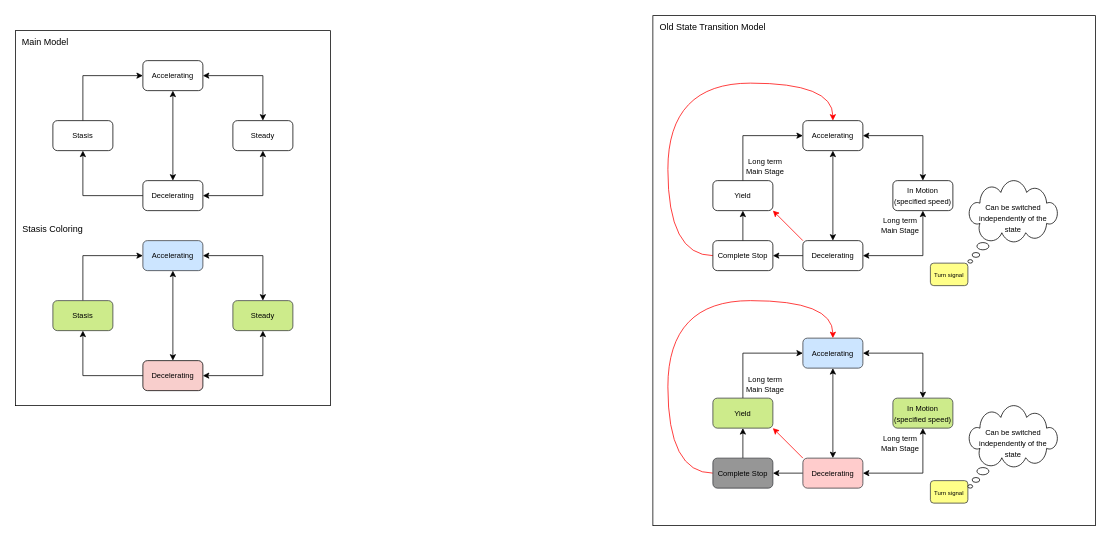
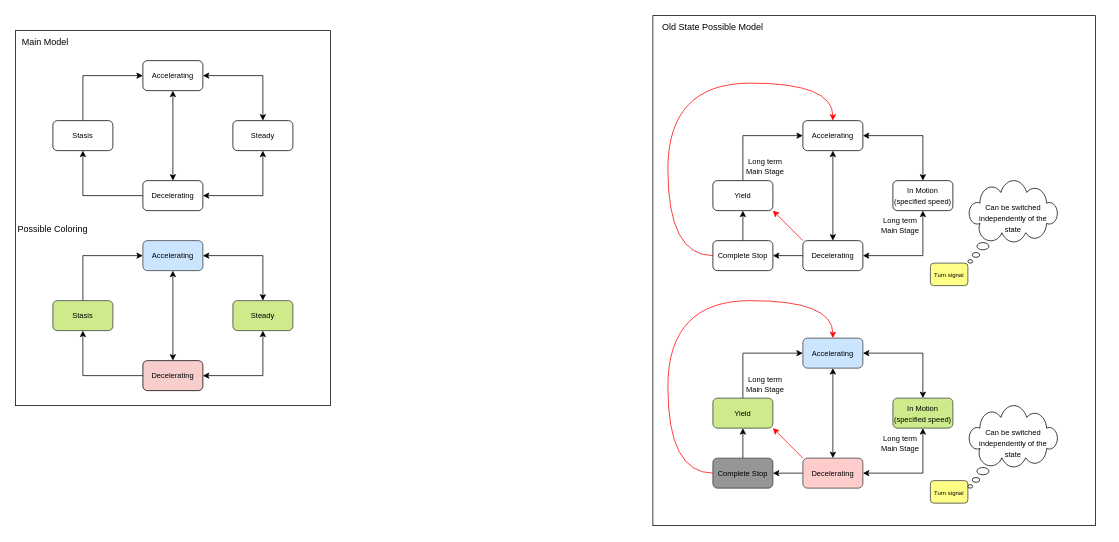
  <mxCell id="0" />
  <mxCell id="1" parent="0" />
  <mxCell id="2" value="" style="rounded=0;whiteSpace=wrap;html=1;" vertex="1" parent="1"><mxGeometry x="20" y="40" width="420" height="500" as="geometry" /></mxCell>
  <mxCell id="3" value="" style="group" vertex="1" connectable="0" parent="1"><mxGeometry x="870" y="20" width="600" height="680" as="geometry" /></mxCell>
  <mxCell id="4" value="" style="rounded=0;whiteSpace=wrap;html=1;" vertex="1" parent="3"><mxGeometry width="590" height="680" as="geometry" /></mxCell>
  <mxCell id="5" value="" style="group" parent="3" vertex="1" connectable="0"><mxGeometry x="20" y="380" width="580" height="270" as="geometry" /></mxCell>
  <mxCell id="6" style="edgeStyle=orthogonalEdgeStyle;rounded=0;orthogonalLoop=1;jettySize=auto;html=1;entryX=0;entryY=0.5;entryDx=0;entryDy=0;" parent="5" source="7" target="9" edge="1"><mxGeometry relative="1" as="geometry"><Array as="points"><mxPoint x="100" y="70" /></Array></mxGeometry></mxCell>
  <mxCell id="7" value="&lt;font style=&quot;font-size: 10px;&quot;&gt;Yield&lt;/font&gt;" style="rounded=1;whiteSpace=wrap;html=1;fillColor=#cdeb8b;strokeColor=#36393d;" parent="5" vertex="1"><mxGeometry x="60" y="130" width="80" height="40" as="geometry" /></mxCell>
  <mxCell id="8" style="edgeStyle=orthogonalEdgeStyle;rounded=0;orthogonalLoop=1;jettySize=auto;html=1;entryX=0.5;entryY=0;entryDx=0;entryDy=0;startArrow=classic;startFill=1;" parent="5" source="9" target="15" edge="1"><mxGeometry relative="1" as="geometry" /></mxCell>
  <mxCell id="9" value="&lt;font style=&quot;font-size: 10px;&quot;&gt;Accelerating&lt;/font&gt;" style="rounded=1;whiteSpace=wrap;html=1;fillColor=#cce5ff;strokeColor=#36393d;" parent="5" vertex="1"><mxGeometry x="180" y="50" width="80" height="40" as="geometry" /></mxCell>
  <mxCell id="10" style="edgeStyle=orthogonalEdgeStyle;rounded=0;orthogonalLoop=1;jettySize=auto;html=1;entryX=0.5;entryY=1;entryDx=0;entryDy=0;startArrow=classic;startFill=1;" parent="5" source="14" target="9" edge="1"><mxGeometry relative="1" as="geometry" /></mxCell>
  <mxCell id="11" value="" style="edgeStyle=orthogonalEdgeStyle;rounded=0;orthogonalLoop=1;jettySize=auto;html=1;" parent="5" source="14" target="18" edge="1"><mxGeometry relative="1" as="geometry" /></mxCell>
  <mxCell id="12" style="rounded=0;orthogonalLoop=1;jettySize=auto;html=1;exitX=0;exitY=0;exitDx=0;exitDy=0;entryX=1;entryY=1;entryDx=0;entryDy=0;fillColor=#f8cecc;strokeColor=#ff0000;" parent="5" source="14" target="7" edge="1"><mxGeometry relative="1" as="geometry" /></mxCell>
  <mxCell id="13" style="edgeStyle=orthogonalEdgeStyle;rounded=0;orthogonalLoop=1;jettySize=auto;html=1;entryX=0.5;entryY=1;entryDx=0;entryDy=0;startArrow=classic;startFill=1;" parent="5" source="14" target="15" edge="1"><mxGeometry relative="1" as="geometry" /></mxCell>
  <mxCell id="14" value="&lt;font style=&quot;font-size: 10px;&quot;&gt;Decelerating&lt;/font&gt;" style="rounded=1;whiteSpace=wrap;html=1;fillColor=#ffcccc;strokeColor=#36393d;" parent="5" vertex="1"><mxGeometry x="180" y="210" width="80" height="40" as="geometry" /></mxCell>
  <mxCell id="15" value="&lt;font style=&quot;font-size: 10px;&quot;&gt;In Motion&lt;/font&gt;&lt;div&gt;&lt;font style=&quot;font-size: 10px;&quot;&gt;(specified speed)&lt;/font&gt;&lt;/div&gt;" style="rounded=1;whiteSpace=wrap;html=1;fillColor=#cdeb8b;strokeColor=#36393d;" parent="5" vertex="1"><mxGeometry x="300" y="130" width="80" height="40" as="geometry" /></mxCell>
  <mxCell id="16" value="" style="edgeStyle=orthogonalEdgeStyle;rounded=0;orthogonalLoop=1;jettySize=auto;html=1;" parent="5" source="18" target="7" edge="1"><mxGeometry relative="1" as="geometry" /></mxCell>
  <mxCell id="17" style="edgeStyle=orthogonalEdgeStyle;rounded=0;orthogonalLoop=1;jettySize=auto;html=1;entryX=0.5;entryY=0;entryDx=0;entryDy=0;curved=1;strokeColor=#FF0000;" parent="5" source="18" target="9" edge="1"><mxGeometry relative="1" as="geometry"><Array as="points"><mxPoint y="230" /><mxPoint /><mxPoint x="220" /></Array></mxGeometry></mxCell>
  <mxCell id="18" value="&lt;font style=&quot;font-size: 10px;&quot;&gt;Complete Stop&lt;/font&gt;" style="rounded=1;whiteSpace=wrap;html=1;fillColor=#969696;strokeColor=#36393d;" parent="5" vertex="1"><mxGeometry x="60" y="210" width="80" height="40" as="geometry" /></mxCell>
  <mxCell id="19" value="&lt;font style=&quot;font-size: 8px;&quot;&gt;Turn signal&lt;/font&gt;" style="rounded=1;whiteSpace=wrap;html=1;fillColor=#ffff88;strokeColor=#36393d;" parent="5" vertex="1"><mxGeometry x="350" y="240" width="50" height="30" as="geometry" /></mxCell>
  <mxCell id="20" value="" style="whiteSpace=wrap;html=1;shape=mxgraph.basic.cloud_callout" parent="5" vertex="1"><mxGeometry x="400" y="140" width="120" height="110" as="geometry" /></mxCell>
  <mxCell id="21" value="&lt;font style=&quot;font-size: 10px;&quot;&gt;Can be switched independently of the state&lt;/font&gt;" style="text;html=1;align=center;verticalAlign=middle;whiteSpace=wrap;rounded=0;" parent="5" vertex="1"><mxGeometry x="407.5" y="170" width="105" height="40" as="geometry" /></mxCell>
  <mxCell id="22" value="&lt;font style=&quot;font-size: 10px;&quot;&gt;Long term&lt;/font&gt;&lt;div style=&quot;font-size: 10px;&quot;&gt;&lt;font style=&quot;font-size: 10px;&quot;&gt;Main Stage&lt;/font&gt;&lt;/div&gt;" style="text;html=1;align=center;verticalAlign=middle;whiteSpace=wrap;rounded=0;" parent="5" vertex="1"><mxGeometry x="100" y="95.5" width="60" height="30" as="geometry" /></mxCell>
  <mxCell id="23" value="&lt;font style=&quot;font-size: 10px;&quot;&gt;Long term&lt;/font&gt;&lt;div style=&quot;font-size: 10px;&quot;&gt;&lt;font style=&quot;font-size: 10px;&quot;&gt;Main Stage&lt;/font&gt;&lt;/div&gt;" style="text;html=1;align=center;verticalAlign=middle;whiteSpace=wrap;rounded=0;" parent="5" vertex="1"><mxGeometry x="280" y="174.5" width="60" height="30" as="geometry" /></mxCell>
  <mxCell id="24" value="" style="group" parent="3" vertex="1" connectable="0"><mxGeometry x="20" y="90" width="520" height="270" as="geometry" /></mxCell>
  <mxCell id="25" value="" style="group" parent="24" vertex="1" connectable="0"><mxGeometry width="400" height="270" as="geometry" /></mxCell>
  <mxCell id="26" style="edgeStyle=orthogonalEdgeStyle;rounded=0;orthogonalLoop=1;jettySize=auto;html=1;entryX=0;entryY=0.5;entryDx=0;entryDy=0;" parent="25" source="27" target="29" edge="1"><mxGeometry relative="1" as="geometry"><Array as="points"><mxPoint x="100" y="70" /></Array></mxGeometry></mxCell>
  <mxCell id="27" value="&lt;font style=&quot;font-size: 10px;&quot;&gt;Yield&lt;/font&gt;" style="rounded=1;whiteSpace=wrap;html=1;" parent="25" vertex="1"><mxGeometry x="60" y="130" width="80" height="40" as="geometry" /></mxCell>
  <mxCell id="28" style="edgeStyle=orthogonalEdgeStyle;rounded=0;orthogonalLoop=1;jettySize=auto;html=1;entryX=0.5;entryY=0;entryDx=0;entryDy=0;startArrow=classic;startFill=1;" parent="25" source="29" target="35" edge="1"><mxGeometry relative="1" as="geometry" /></mxCell>
  <mxCell id="29" value="&lt;font style=&quot;font-size: 10px;&quot;&gt;Accelerating&lt;/font&gt;" style="rounded=1;whiteSpace=wrap;html=1;" parent="25" vertex="1"><mxGeometry x="180" y="50" width="80" height="40" as="geometry" /></mxCell>
  <mxCell id="30" style="edgeStyle=orthogonalEdgeStyle;rounded=0;orthogonalLoop=1;jettySize=auto;html=1;entryX=0.5;entryY=1;entryDx=0;entryDy=0;startArrow=classic;startFill=1;" parent="25" source="34" target="29" edge="1"><mxGeometry relative="1" as="geometry" /></mxCell>
  <mxCell id="31" value="" style="edgeStyle=orthogonalEdgeStyle;rounded=0;orthogonalLoop=1;jettySize=auto;html=1;" parent="25" source="34" target="38" edge="1"><mxGeometry relative="1" as="geometry" /></mxCell>
  <mxCell id="32" style="rounded=0;orthogonalLoop=1;jettySize=auto;html=1;exitX=0;exitY=0;exitDx=0;exitDy=0;entryX=1;entryY=1;entryDx=0;entryDy=0;fillColor=#f8cecc;strokeColor=#ff0000;" parent="25" source="34" target="27" edge="1"><mxGeometry relative="1" as="geometry" /></mxCell>
  <mxCell id="33" style="edgeStyle=orthogonalEdgeStyle;rounded=0;orthogonalLoop=1;jettySize=auto;html=1;entryX=0.5;entryY=1;entryDx=0;entryDy=0;startArrow=classic;startFill=1;" parent="25" source="34" target="35" edge="1"><mxGeometry relative="1" as="geometry" /></mxCell>
  <mxCell id="34" value="&lt;font style=&quot;font-size: 10px;&quot;&gt;Decelerating&lt;/font&gt;" style="rounded=1;whiteSpace=wrap;html=1;" parent="25" vertex="1"><mxGeometry x="180" y="210" width="80" height="40" as="geometry" /></mxCell>
  <mxCell id="35" value="&lt;font style=&quot;font-size: 10px;&quot;&gt;In Motion&lt;/font&gt;&lt;div&gt;&lt;font style=&quot;font-size: 10px;&quot;&gt;(specified speed)&lt;/font&gt;&lt;/div&gt;" style="rounded=1;whiteSpace=wrap;html=1;" parent="25" vertex="1"><mxGeometry x="300" y="130" width="80" height="40" as="geometry" /></mxCell>
  <mxCell id="36" value="" style="edgeStyle=orthogonalEdgeStyle;rounded=0;orthogonalLoop=1;jettySize=auto;html=1;" parent="25" source="38" target="27" edge="1"><mxGeometry relative="1" as="geometry" /></mxCell>
  <mxCell id="37" style="edgeStyle=orthogonalEdgeStyle;rounded=0;orthogonalLoop=1;jettySize=auto;html=1;entryX=0.5;entryY=0;entryDx=0;entryDy=0;curved=1;strokeColor=#FF0000;" parent="25" source="38" target="29" edge="1"><mxGeometry relative="1" as="geometry"><Array as="points"><mxPoint y="230" /><mxPoint /><mxPoint x="220" /></Array></mxGeometry></mxCell>
  <mxCell id="38" value="&lt;font style=&quot;font-size: 10px;&quot;&gt;Complete Stop&lt;/font&gt;" style="rounded=1;whiteSpace=wrap;html=1;" parent="25" vertex="1"><mxGeometry x="60" y="210" width="80" height="40" as="geometry" /></mxCell>
  <mxCell id="39" value="&lt;font style=&quot;font-size: 8px;&quot;&gt;Turn signal&lt;/font&gt;" style="rounded=1;whiteSpace=wrap;html=1;fillColor=#ffff88;strokeColor=#36393d;" parent="25" vertex="1"><mxGeometry x="350" y="240" width="50" height="30" as="geometry" /></mxCell>
  <mxCell id="40" value="&lt;font style=&quot;font-size: 10px;&quot;&gt;Long term&lt;/font&gt;&lt;div style=&quot;font-size: 10px;&quot;&gt;&lt;font style=&quot;font-size: 10px;&quot;&gt;Main Stage&lt;/font&gt;&lt;/div&gt;" style="text;html=1;align=center;verticalAlign=middle;whiteSpace=wrap;rounded=0;" parent="25" vertex="1"><mxGeometry x="100" y="95" width="60" height="30" as="geometry" /></mxCell>
  <mxCell id="41" value="&lt;font style=&quot;font-size: 10px;&quot;&gt;Long term&lt;/font&gt;&lt;div style=&quot;font-size: 10px;&quot;&gt;&lt;font style=&quot;font-size: 10px;&quot;&gt;Main Stage&lt;/font&gt;&lt;/div&gt;" style="text;html=1;align=center;verticalAlign=middle;whiteSpace=wrap;rounded=0;" parent="25" vertex="1"><mxGeometry x="280" y="174" width="60" height="30" as="geometry" /></mxCell>
  <mxCell id="42" value="" style="whiteSpace=wrap;html=1;shape=mxgraph.basic.cloud_callout" parent="24" vertex="1"><mxGeometry x="400" y="130" width="120" height="110" as="geometry" /></mxCell>
  <mxCell id="43" value="&lt;font style=&quot;font-size: 10px;&quot;&gt;Can be switched independently of the state&lt;/font&gt;" style="text;html=1;align=center;verticalAlign=middle;whiteSpace=wrap;rounded=0;" parent="24" vertex="1"><mxGeometry x="407.5" y="160" width="105" height="40" as="geometry" /></mxCell>
- <mxCell id="44" value="Old State Transition Model" style="text;html=1;align=center;verticalAlign=middle;whiteSpace=wrap;rounded=0;" vertex="1" parent="3"><mxGeometry width="160" height="30" as="geometry" /></mxCell>
+ <mxCell id="44" value="Old State Possible Model" style="text;html=1;align=center;verticalAlign=middle;whiteSpace=wrap;rounded=0;" vertex="1" parent="3"><mxGeometry width="160" height="30" as="geometry" /></mxCell>
  <mxCell id="45" style="edgeStyle=orthogonalEdgeStyle;rounded=0;orthogonalLoop=1;jettySize=auto;html=1;entryX=0.5;entryY=0;entryDx=0;entryDy=0;startArrow=classic;startFill=1;" edge="1" parent="1" source="47" target="52"><mxGeometry relative="1" as="geometry" /></mxCell>
  <mxCell id="46" style="edgeStyle=orthogonalEdgeStyle;rounded=0;orthogonalLoop=1;jettySize=auto;html=1;entryX=0.5;entryY=0;entryDx=0;entryDy=0;startArrow=classic;startFill=1;" edge="1" parent="1" source="47" target="53"><mxGeometry relative="1" as="geometry" /></mxCell>
  <mxCell id="47" value="&lt;font style=&quot;font-size: 10px;&quot;&gt;Accelerating&lt;/font&gt;" style="rounded=1;whiteSpace=wrap;html=1;" vertex="1" parent="1"><mxGeometry x="190" y="80" width="80" height="40" as="geometry" /></mxCell>
  <mxCell id="48" style="edgeStyle=orthogonalEdgeStyle;rounded=0;orthogonalLoop=1;jettySize=auto;html=1;entryX=0;entryY=0.5;entryDx=0;entryDy=0;" edge="1" parent="1" source="49" target="47"><mxGeometry relative="1" as="geometry"><Array as="points"><mxPoint x="110" y="100" /></Array></mxGeometry></mxCell>
  <mxCell id="49" value="&lt;font style=&quot;font-size: 10px;&quot;&gt;Stasis&lt;/font&gt;" style="rounded=1;whiteSpace=wrap;html=1;" vertex="1" parent="1"><mxGeometry x="70" y="160" width="80" height="40" as="geometry" /></mxCell>
  <mxCell id="50" style="edgeStyle=orthogonalEdgeStyle;rounded=0;orthogonalLoop=1;jettySize=auto;html=1;entryX=0.5;entryY=1;entryDx=0;entryDy=0;" edge="1" parent="1" source="52" target="49"><mxGeometry relative="1" as="geometry" /></mxCell>
  <mxCell id="51" style="edgeStyle=orthogonalEdgeStyle;rounded=0;orthogonalLoop=1;jettySize=auto;html=1;entryX=0.5;entryY=1;entryDx=0;entryDy=0;startArrow=classic;startFill=1;" edge="1" parent="1" source="52" target="53"><mxGeometry relative="1" as="geometry" /></mxCell>
  <mxCell id="52" value="&lt;font style=&quot;font-size: 10px;&quot;&gt;Decelerating&lt;/font&gt;" style="rounded=1;whiteSpace=wrap;html=1;" vertex="1" parent="1"><mxGeometry x="190" y="240" width="80" height="40" as="geometry" /></mxCell>
  <mxCell id="53" value="&lt;font style=&quot;font-size: 10px;&quot;&gt;Steady&lt;/font&gt;" style="rounded=1;whiteSpace=wrap;html=1;" vertex="1" parent="1"><mxGeometry x="310" y="160" width="80" height="40" as="geometry" /></mxCell>
  <mxCell id="54" style="edgeStyle=orthogonalEdgeStyle;rounded=0;orthogonalLoop=1;jettySize=auto;html=1;entryX=0.5;entryY=0;entryDx=0;entryDy=0;startArrow=classic;startFill=1;" edge="1" parent="1" source="56" target="61"><mxGeometry relative="1" as="geometry" /></mxCell>
  <mxCell id="55" style="edgeStyle=orthogonalEdgeStyle;rounded=0;orthogonalLoop=1;jettySize=auto;html=1;entryX=0.5;entryY=0;entryDx=0;entryDy=0;startArrow=classic;startFill=1;" edge="1" parent="1" source="56" target="62"><mxGeometry relative="1" as="geometry" /></mxCell>
  <mxCell id="56" value="&lt;font style=&quot;font-size: 10px;&quot;&gt;Accelerating&lt;/font&gt;" style="rounded=1;whiteSpace=wrap;html=1;fillColor=#cce5ff;strokeColor=#36393d;" vertex="1" parent="1"><mxGeometry x="190" y="320" width="80" height="40" as="geometry" /></mxCell>
  <mxCell id="57" style="edgeStyle=orthogonalEdgeStyle;rounded=0;orthogonalLoop=1;jettySize=auto;html=1;entryX=0;entryY=0.5;entryDx=0;entryDy=0;" edge="1" parent="1" source="58" target="56"><mxGeometry relative="1" as="geometry"><Array as="points"><mxPoint x="110" y="340" /></Array></mxGeometry></mxCell>
  <mxCell id="58" value="&lt;font style=&quot;font-size: 10px;&quot;&gt;Stasis&lt;/font&gt;" style="rounded=1;whiteSpace=wrap;html=1;fillColor=#cdeb8b;strokeColor=#36393d;" vertex="1" parent="1"><mxGeometry x="70" y="400" width="80" height="40" as="geometry" /></mxCell>
  <mxCell id="59" style="edgeStyle=orthogonalEdgeStyle;rounded=0;orthogonalLoop=1;jettySize=auto;html=1;entryX=0.5;entryY=1;entryDx=0;entryDy=0;" edge="1" parent="1" source="61" target="58"><mxGeometry relative="1" as="geometry" /></mxCell>
  <mxCell id="60" style="edgeStyle=orthogonalEdgeStyle;rounded=0;orthogonalLoop=1;jettySize=auto;html=1;entryX=0.5;entryY=1;entryDx=0;entryDy=0;startArrow=classic;startFill=1;" edge="1" parent="1" source="61" target="62"><mxGeometry relative="1" as="geometry" /></mxCell>
  <mxCell id="61" value="&lt;font style=&quot;font-size: 10px;&quot;&gt;Decelerating&lt;/font&gt;" style="rounded=1;whiteSpace=wrap;html=1;fillColor=#f8cecc;strokeColor=#000000;" vertex="1" parent="1"><mxGeometry x="190" y="480" width="80" height="40" as="geometry" /></mxCell>
  <mxCell id="62" value="&lt;font style=&quot;font-size: 10px;&quot;&gt;Steady&lt;/font&gt;" style="rounded=1;whiteSpace=wrap;html=1;fillColor=#cdeb8b;strokeColor=#36393d;" vertex="1" parent="1"><mxGeometry x="310" y="400" width="80" height="40" as="geometry" /></mxCell>
  <mxCell id="63" value="Main Model" style="text;html=1;align=center;verticalAlign=middle;whiteSpace=wrap;rounded=0;" vertex="1" parent="1"><mxGeometry x="20" y="40" width="80" height="30" as="geometry" /></mxCell>
- <mxCell id="64" value="Stasis Coloring" style="text;html=1;align=center;verticalAlign=middle;whiteSpace=wrap;rounded=0;" vertex="1" parent="1"><mxGeometry x="20" y="290" width="100" height="30" as="geometry" /></mxCell>
+ <mxCell id="64" value="Possible Coloring" style="text;html=1;align=center;verticalAlign=middle;whiteSpace=wrap;rounded=0;" vertex="1" parent="1"><mxGeometry x="20" y="290" width="100" height="30" as="geometry" /></mxCell>
